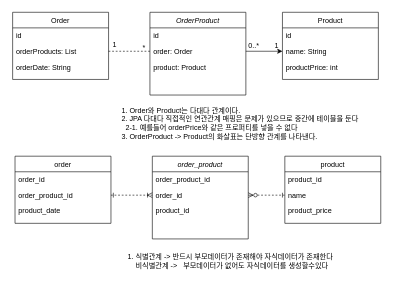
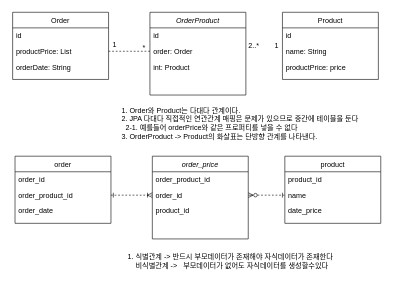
  <mxCell id="0" />
  <mxCell id="1" parent="0" />
  <mxCell id="2" value="OrderProduct" style="swimlane;fontStyle=2;align=center;verticalAlign=top;childLayout=stackLayout;horizontal=1;startSize=26;horizontalStack=0;resizeParent=1;resizeLast=0;collapsible=1;marginBottom=0;rounded=0;shadow=0;strokeWidth=1;" parent="1" vertex="1"><mxGeometry x="249" y="20" width="160" height="138" as="geometry"><mxRectangle x="230" y="140" width="160" height="26" as="alternateBounds" /></mxGeometry></mxCell>
  <mxCell id="3" value="id" style="text;align=left;verticalAlign=top;spacingLeft=4;spacingRight=4;overflow=hidden;rotatable=0;points=[[0,0.5],[1,0.5]];portConstraint=eastwest;" parent="2" vertex="1"><mxGeometry y="26" width="160" height="26" as="geometry" /></mxCell>
  <mxCell id="4" value="order: Order" style="text;align=left;verticalAlign=top;spacingLeft=4;spacingRight=4;overflow=hidden;rotatable=0;points=[[0,0.5],[1,0.5]];portConstraint=eastwest;rounded=0;shadow=0;html=0;" parent="2" vertex="1"><mxGeometry y="52" width="160" height="26" as="geometry" /></mxCell>
- <mxCell id="5" value="product: Product" style="text;align=left;verticalAlign=top;spacingLeft=4;spacingRight=4;overflow=hidden;rotatable=0;points=[[0,0.5],[1,0.5]];portConstraint=eastwest;rounded=0;shadow=0;html=0;" parent="2" vertex="1"><mxGeometry y="78" width="160" height="22" as="geometry" /></mxCell>
+ <mxCell id="5" value="int: Product" style="text;align=left;verticalAlign=top;spacingLeft=4;spacingRight=4;overflow=hidden;rotatable=0;points=[[0,0.5],[1,0.5]];portConstraint=eastwest;rounded=0;shadow=0;html=0;" parent="2" vertex="1"><mxGeometry y="78" width="160" height="22" as="geometry" /></mxCell>
  <mxCell id="6" value="Order" style="swimlane;fontStyle=0;align=center;verticalAlign=top;childLayout=stackLayout;horizontal=1;startSize=26;horizontalStack=0;resizeParent=1;resizeLast=0;collapsible=1;marginBottom=0;rounded=0;shadow=0;strokeWidth=1;" vertex="1" parent="1"><mxGeometry y="20" width="160" height="112" as="geometry" x="20"><mxRectangle x="550" y="140" width="160" height="26" as="alternateBounds" /></mxGeometry></mxCell>
  <mxCell id="7" value="id" style="text;align=left;verticalAlign=top;spacingLeft=4;spacingRight=4;overflow=hidden;rotatable=0;points=[[0,0.5],[1,0.5]];portConstraint=eastwest;" vertex="1" parent="6"><mxGeometry y="26" width="160" height="26" as="geometry" /></mxCell>
- <mxCell id="8" value="orderProducts: List" style="text;align=left;verticalAlign=top;spacingLeft=4;spacingRight=4;overflow=hidden;rotatable=0;points=[[0,0.5],[1,0.5]];portConstraint=eastwest;rounded=0;shadow=0;html=0;" vertex="1" parent="6"><mxGeometry y="52" width="160" height="26" as="geometry" /></mxCell>
+ <mxCell id="8" value="productPrice: List" style="text;align=left;verticalAlign=top;spacingLeft=4;spacingRight=4;overflow=hidden;rotatable=0;points=[[0,0.5],[1,0.5]];portConstraint=eastwest;rounded=0;shadow=0;html=0;" vertex="1" parent="6"><mxGeometry y="52" width="160" height="26" as="geometry" /></mxCell>
  <mxCell id="9" value="orderDate: String" style="text;align=left;verticalAlign=top;spacingLeft=4;spacingRight=4;overflow=hidden;rotatable=0;points=[[0,0.5],[1,0.5]];portConstraint=eastwest;rounded=0;shadow=0;html=0;" vertex="1" parent="6"><mxGeometry y="78" width="160" height="26" as="geometry" /></mxCell>
  <mxCell id="10" value="Product" style="swimlane;fontStyle=0;align=center;verticalAlign=top;childLayout=stackLayout;horizontal=1;startSize=26;horizontalStack=0;resizeParent=1;resizeLast=0;collapsible=1;marginBottom=0;rounded=0;shadow=0;strokeWidth=1;" vertex="1" parent="1"><mxGeometry x="470" y="20" width="160" height="112" as="geometry"><mxRectangle x="550" y="140" width="160" height="26" as="alternateBounds" /></mxGeometry></mxCell>
  <mxCell id="11" value="id" style="text;align=left;verticalAlign=top;spacingLeft=4;spacingRight=4;overflow=hidden;rotatable=0;points=[[0,0.5],[1,0.5]];portConstraint=eastwest;" vertex="1" parent="10"><mxGeometry y="26" width="160" height="26" as="geometry" /></mxCell>
  <mxCell id="12" value="name: String" style="text;align=left;verticalAlign=top;spacingLeft=4;spacingRight=4;overflow=hidden;rotatable=0;points=[[0,0.5],[1,0.5]];portConstraint=eastwest;rounded=0;shadow=0;html=0;" vertex="1" parent="10"><mxGeometry y="52" width="160" height="26" as="geometry" /></mxCell>
- <mxCell id="13" value="productPrice: int" style="text;align=left;verticalAlign=top;spacingLeft=4;spacingRight=4;overflow=hidden;rotatable=0;points=[[0,0.5],[1,0.5]];portConstraint=eastwest;rounded=0;shadow=0;html=0;" vertex="1" parent="10"><mxGeometry y="78" width="160" height="26" as="geometry" /></mxCell>
+ <mxCell id="13" value="productPrice: price" style="text;align=left;verticalAlign=top;spacingLeft=4;spacingRight=4;overflow=hidden;rotatable=0;points=[[0,0.5],[1,0.5]];portConstraint=eastwest;rounded=0;shadow=0;html=0;" vertex="1" parent="10"><mxGeometry y="78" width="160" height="26" as="geometry" /></mxCell>
  <mxCell id="14" value="" style="edgeStyle=orthogonalEdgeStyle;rounded=0;orthogonalLoop=1;jettySize=auto;html=1;entryX=0;entryY=0.5;entryDx=0;entryDy=0;strokeColor=default;endArrow=none;endFill=0;dashed=1;" edge="1" parent="1" source="8" target="4"><mxGeometry relative="1" as="geometry" /></mxCell>
- <mxCell id="15" value="" style="edgeStyle=orthogonalEdgeStyle;rounded=0;orthogonalLoop=1;jettySize=auto;html=1;endArrow=classic;endFill=1;strokeColor=default;entryX=0;entryY=0.5;entryDx=0;entryDy=0;" edge="1" parent="1" source="4" target="12"><mxGeometry relative="1" as="geometry" /></mxCell>
  <mxCell id="16" value="*" style="text;html=1;align=center;verticalAlign=middle;resizable=0;points=[];autosize=1;strokeColor=none;fillColor=none;" vertex="1" parent="1"><mxGeometry x="229" y="69" width="20" height="20" as="geometry" /></mxCell>
  <mxCell id="17" value="1" style="text;html=1;align=center;verticalAlign=middle;resizable=0;points=[];autosize=1;strokeColor=none;fillColor=none;" vertex="1" parent="1"><mxGeometry x="180" y="64" width="20" height="20" as="geometry" /></mxCell>
- <mxCell id="18" value="0..*" style="text;html=1;align=center;verticalAlign=middle;resizable=0;points=[];autosize=1;strokeColor=none;fillColor=none;" vertex="1" parent="1"><mxGeometry x="407" y="66" width="30" height="20" as="geometry" /></mxCell>
+ <mxCell id="18" value="2..*" style="text;html=1;align=center;verticalAlign=middle;resizable=0;points=[];autosize=1;strokeColor=none;fillColor=none;" vertex="1" parent="1"><mxGeometry x="407" y="66" width="30" height="20" as="geometry" /></mxCell>
  <mxCell id="19" value="1" style="text;html=1;align=center;verticalAlign=middle;resizable=0;points=[];autosize=1;strokeColor=none;fillColor=none;" vertex="1" parent="1"><mxGeometry x="450" y="66" width="20" height="20" as="geometry" /></mxCell>
  <mxCell id="20" value="1. Order와 Product는 다대다 관계이다.&lt;br&gt;&lt;div&gt;&lt;span&gt;2. JPA 다대다 직접적인 연관관계 매핑은 문제가 있으므로 중간에 테이블을 둔다&lt;/span&gt;&lt;/div&gt;&lt;div&gt;&lt;span&gt;&amp;nbsp; 2-1. 예를들어 orderPrice와 같은 프로퍼티를 넣을 수 없다&lt;/span&gt;&lt;/div&gt;&lt;div&gt;&lt;span&gt;3. OrderProduct -&amp;gt; Product의 화살표는 단방향 관계를 나타낸다.&lt;/span&gt;&lt;/div&gt;" style="text;html=1;align=left;verticalAlign=middle;resizable=0;points=[];autosize=1;strokeColor=none;fillColor=none;" vertex="1" parent="1"><mxGeometry x="200" y="175" width="390" height="60" as="geometry" /></mxCell>
- <mxCell id="21" value="order_product" style="swimlane;fontStyle=2;align=center;verticalAlign=top;childLayout=stackLayout;horizontal=1;startSize=26;horizontalStack=0;resizeParent=1;resizeLast=0;collapsible=1;marginBottom=0;rounded=0;shadow=0;strokeWidth=1;" vertex="1" parent="1"><mxGeometry x="253" y="260" width="160" height="138" as="geometry"><mxRectangle x="230" y="140" width="160" height="26" as="alternateBounds" /></mxGeometry></mxCell>
+ <mxCell id="21" value="order_price" style="swimlane;fontStyle=2;align=center;verticalAlign=top;childLayout=stackLayout;horizontal=1;startSize=26;horizontalStack=0;resizeParent=1;resizeLast=0;collapsible=1;marginBottom=0;rounded=0;shadow=0;strokeWidth=1;" vertex="1" parent="1"><mxGeometry x="253" y="260" width="160" height="138" as="geometry"><mxRectangle x="230" y="140" width="160" height="26" as="alternateBounds" /></mxGeometry></mxCell>
  <mxCell id="22" value="order_product_id" style="text;align=left;verticalAlign=top;spacingLeft=4;spacingRight=4;overflow=hidden;rotatable=0;points=[[0,0.5],[1,0.5]];portConstraint=eastwest;" vertex="1" parent="21"><mxGeometry y="26" width="160" height="26" as="geometry" /></mxCell>
  <mxCell id="23" value="order_id" style="text;align=left;verticalAlign=top;spacingLeft=4;spacingRight=4;overflow=hidden;rotatable=0;points=[[0,0.5],[1,0.5]];portConstraint=eastwest;rounded=0;shadow=0;html=0;" vertex="1" parent="21"><mxGeometry y="52" width="160" height="26" as="geometry" /></mxCell>
  <mxCell id="24" value="product_id" style="text;align=left;verticalAlign=top;spacingLeft=4;spacingRight=4;overflow=hidden;rotatable=0;points=[[0,0.5],[1,0.5]];portConstraint=eastwest;rounded=0;shadow=0;html=0;" vertex="1" parent="21"><mxGeometry y="78" width="160" height="22" as="geometry" /></mxCell>
  <mxCell id="25" value="order" style="swimlane;fontStyle=0;align=center;verticalAlign=top;childLayout=stackLayout;horizontal=1;startSize=26;horizontalStack=0;resizeParent=1;resizeLast=0;collapsible=1;marginBottom=0;rounded=0;shadow=0;strokeWidth=1;" vertex="1" parent="1"><mxGeometry x="24" y="260" width="160" height="112" as="geometry"><mxRectangle x="550" y="140" width="160" height="26" as="alternateBounds" /></mxGeometry></mxCell>
  <mxCell id="26" value="order_id" style="text;align=left;verticalAlign=top;spacingLeft=4;spacingRight=4;overflow=hidden;rotatable=0;points=[[0,0.5],[1,0.5]];portConstraint=eastwest;" vertex="1" parent="25"><mxGeometry y="26" width="160" height="26" as="geometry" /></mxCell>
  <mxCell id="27" value="order_product_id" style="text;align=left;verticalAlign=top;spacingLeft=4;spacingRight=4;overflow=hidden;rotatable=0;points=[[0,0.5],[1,0.5]];portConstraint=eastwest;rounded=0;shadow=0;html=0;" vertex="1" parent="25"><mxGeometry y="52" width="160" height="26" as="geometry" /></mxCell>
- <mxCell id="28" value="product_date" style="text;align=left;verticalAlign=top;spacingLeft=4;spacingRight=4;overflow=hidden;rotatable=0;points=[[0,0.5],[1,0.5]];portConstraint=eastwest;rounded=0;shadow=0;html=0;" vertex="1" parent="25"><mxGeometry y="78" width="160" height="26" as="geometry" /></mxCell>
+ <mxCell id="28" value="order_date" style="text;align=left;verticalAlign=top;spacingLeft=4;spacingRight=4;overflow=hidden;rotatable=0;points=[[0,0.5],[1,0.5]];portConstraint=eastwest;rounded=0;shadow=0;html=0;" vertex="1" parent="25"><mxGeometry y="78" width="160" height="26" as="geometry" /></mxCell>
  <mxCell id="29" value="product" style="swimlane;fontStyle=0;align=center;verticalAlign=top;childLayout=stackLayout;horizontal=1;startSize=26;horizontalStack=0;resizeParent=1;resizeLast=0;collapsible=1;marginBottom=0;rounded=0;shadow=0;strokeWidth=1;" vertex="1" parent="1"><mxGeometry x="474" y="260" width="160" height="112" as="geometry"><mxRectangle x="550" y="140" width="160" height="26" as="alternateBounds" /></mxGeometry></mxCell>
  <mxCell id="30" value="product_id" style="text;align=left;verticalAlign=top;spacingLeft=4;spacingRight=4;overflow=hidden;rotatable=0;points=[[0,0.5],[1,0.5]];portConstraint=eastwest;" vertex="1" parent="29"><mxGeometry y="26" width="160" height="26" as="geometry" /></mxCell>
  <mxCell id="31" value="name" style="text;align=left;verticalAlign=top;spacingLeft=4;spacingRight=4;overflow=hidden;rotatable=0;points=[[0,0.5],[1,0.5]];portConstraint=eastwest;rounded=0;shadow=0;html=0;" vertex="1" parent="29"><mxGeometry y="52" width="160" height="26" as="geometry" /></mxCell>
- <mxCell id="32" value="product_price" style="text;align=left;verticalAlign=top;spacingLeft=4;spacingRight=4;overflow=hidden;rotatable=0;points=[[0,0.5],[1,0.5]];portConstraint=eastwest;rounded=0;shadow=0;html=0;" vertex="1" parent="29"><mxGeometry y="78" width="160" height="26" as="geometry" /></mxCell>
+ <mxCell id="32" value="date_price" style="text;align=left;verticalAlign=top;spacingLeft=4;spacingRight=4;overflow=hidden;rotatable=0;points=[[0,0.5],[1,0.5]];portConstraint=eastwest;rounded=0;shadow=0;html=0;" vertex="1" parent="29"><mxGeometry y="78" width="160" height="26" as="geometry" /></mxCell>
  <mxCell id="33" value="" style="edgeStyle=orthogonalEdgeStyle;rounded=0;orthogonalLoop=1;jettySize=auto;html=1;endArrow=ERone;endFill=0;strokeColor=default;entryX=0;entryY=0.5;entryDx=0;entryDy=0;startArrow=ERzeroToMany;startFill=0;dashed=1;" edge="1" parent="1" source="23" target="31"><mxGeometry relative="1" as="geometry" /></mxCell>
  <mxCell id="34" value="" style="edgeStyle=orthogonalEdgeStyle;rounded=0;orthogonalLoop=1;jettySize=auto;html=1;endArrow=ERoneToMany;endFill=0;strokeColor=default;entryX=0;entryY=0.5;entryDx=0;entryDy=0;startArrow=ERone;startFill=0;dashed=1;" edge="1" parent="1" source="27" target="23"><mxGeometry relative="1" as="geometry" /></mxCell>
  <mxCell id="35" value="1. 식별관계 -&amp;gt; 반드시 부모데이터가 존재해야 자식데이터가 존재한다&lt;br&gt;&amp;nbsp; &amp;nbsp; 비식별관계 -&amp;gt;&amp;nbsp; &amp;nbsp;부모데이터가 없어도 자식데이터를 생성할수있다" style="text;html=1;align=left;verticalAlign=middle;resizable=0;points=[];autosize=1;strokeColor=none;fillColor=none;" vertex="1" parent="1"><mxGeometry x="210" y="420" width="340" height="30" as="geometry" /></mxCell>
